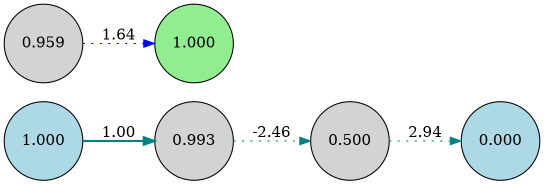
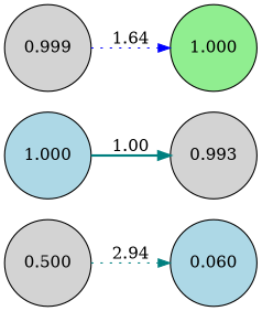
  digraph {
    rankdir=LR
    node [fillcolor=lightgray shape=circle style=filled]
    edge [color=teal style=dotted]
-   n1 [fillcolor=lightblue label=0.000]
+   n1 [fillcolor=lightblue label=0.060]
    n2 [fillcolor=lightblue label=1.000]
    n3 [label=0.993]
    n4 [label=0.500]
    n5 [fillcolor=lightgreen label=1.000]
-   n6 [label=0.959]
+   n6 [label=0.999]
    n2 -> n3 [label=1.00 style=bold]
-   n3 -> n4 [label=-2.46]
    n4 -> n1 [label=2.94]
    n6 -> n5 [color=blue label=1.64]
  }
